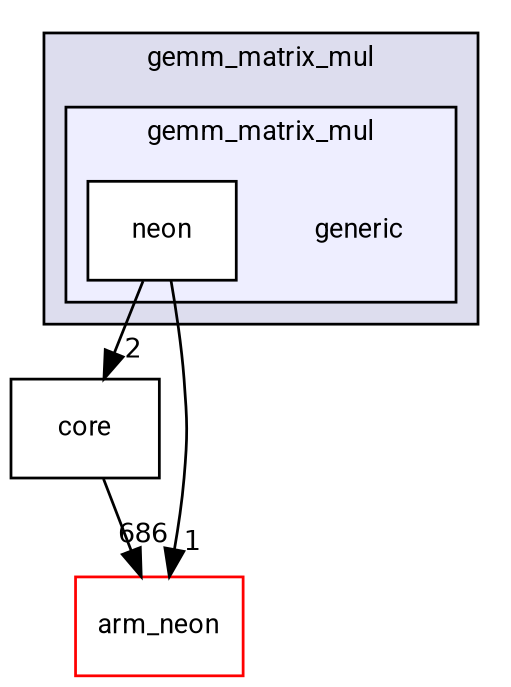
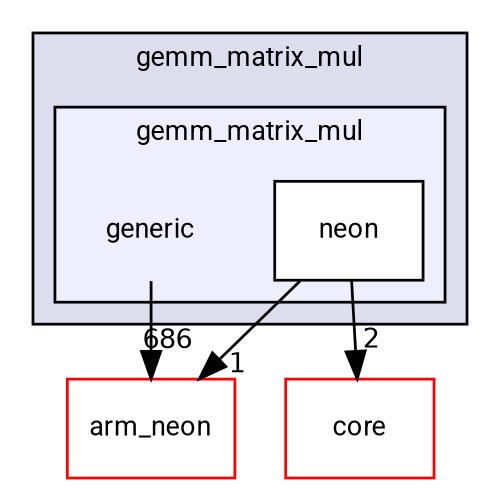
  digraph {
    compound=true
    fontname=Roboto
    node [fontname=Roboto fontsize=10 shape=box fillcolor=white style=filled]
    edge [fontname=Roboto labeldistance=1.5 labelfontname=Helvetica labelfontsize=10]
    n1 [label=generic shape=plaintext fillcolor="" style=""]
    n2 [label=neon]
-   n3 [color=black label=core]
+   n3 [color=red label=core]
    n4 [color=red label=arm_neon]
    subgraph cluster_1 {
      bgcolor="#ddddee"
      fontsize=10
      label=gemm_matrix_mul
      pencolor=black
      subgraph cluster_2 {
        bgcolor="#eeeeff"
        fontsize=10
        label=gemm_matrix_mul
        pencolor=black
        n1
        n2
      }
    }
    n2 -> n3 [headlabel=2]
    n2 -> n4 [headlabel=1]
-   n3 -> n4 [headlabel=686]
+   n1 -> n4 [headlabel=686]
  }
